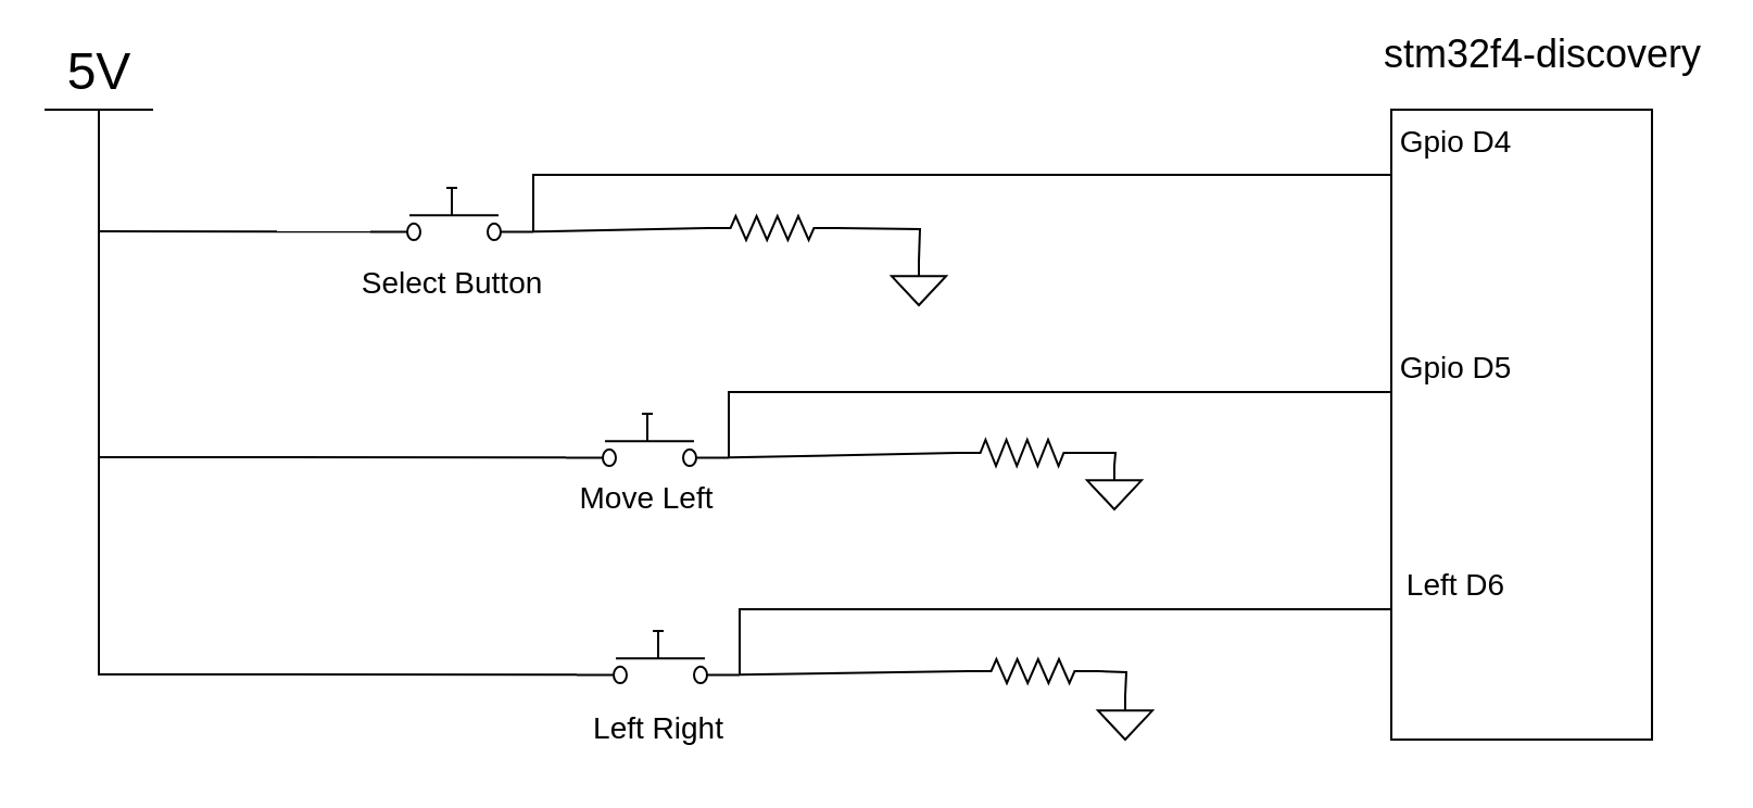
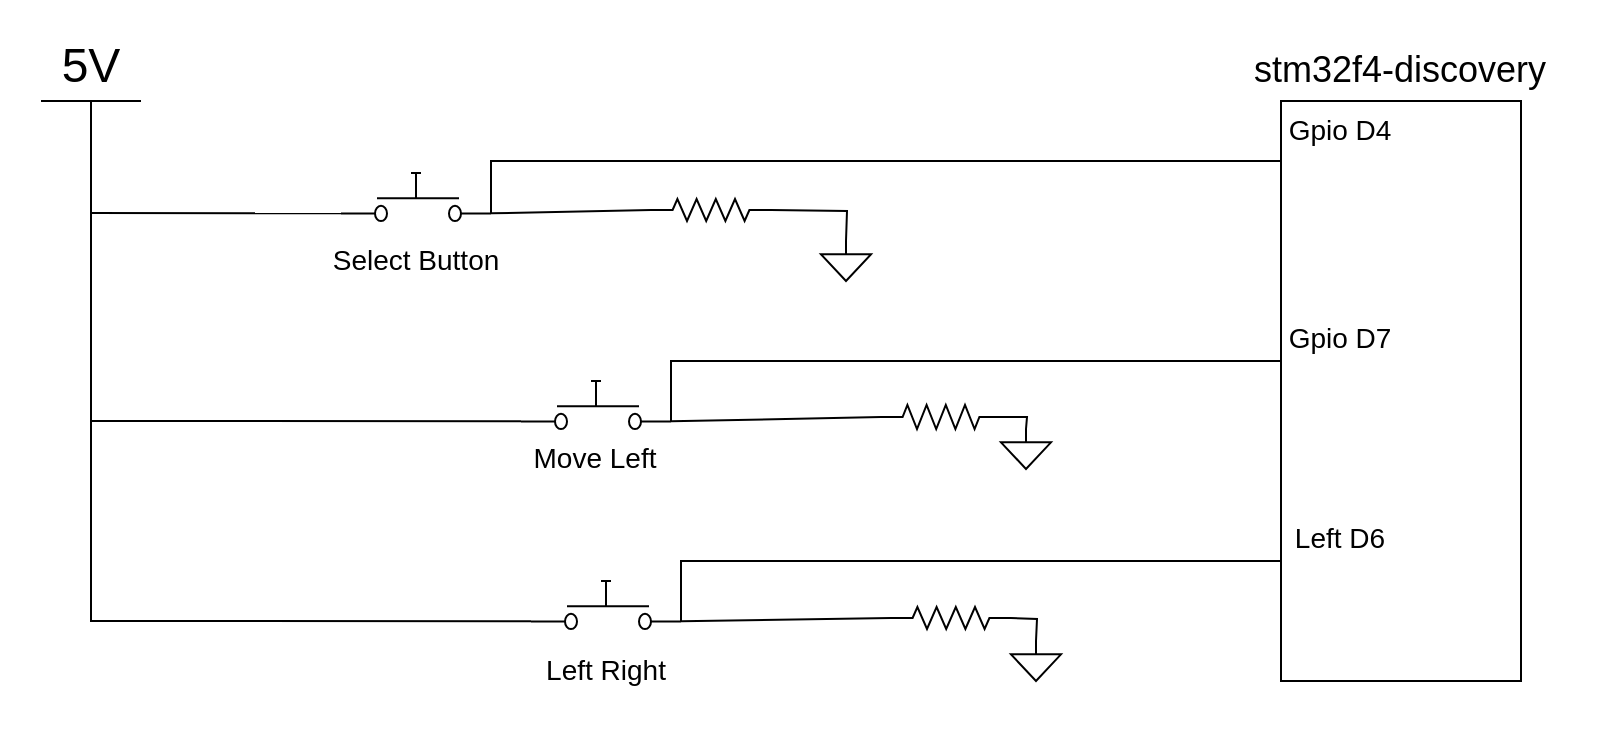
  <mxCell id="0" />
  <mxCell id="1" parent="0" />
  <mxCell id="2" value="" style="pointerEvents=1;verticalLabelPosition=bottom;shadow=0;dashed=0;align=center;html=1;verticalAlign=top;shape=mxgraph.electrical.signal_sources.signal_ground;" vertex="1" parent="1"><mxGeometry x="410" y="120" width="25" height="20" as="geometry" /></mxCell>
  <mxCell id="3" style="edgeStyle=none;rounded=0;orthogonalLoop=1;jettySize=auto;html=1;exitX=1;exitY=0.84;exitDx=0;exitDy=0;exitPerimeter=0;" edge="1" parent="1" source="4"><mxGeometry relative="1" as="geometry"><mxPoint x="660" y="280" as="targetPoint" /><Array as="points"><mxPoint x="340" y="280" /></Array></mxGeometry></mxCell>
  <mxCell id="4" value="" style="pointerEvents=1;verticalLabelPosition=bottom;shadow=0;dashed=0;align=center;html=1;verticalAlign=top;shape=mxgraph.electrical.electro-mechanical.push_switch_no;" vertex="1" parent="1"><mxGeometry x="265" y="290" width="75" height="24" as="geometry" /></mxCell>
  <mxCell id="5" value="" style="pointerEvents=1;verticalLabelPosition=bottom;shadow=0;dashed=0;align=center;html=1;verticalAlign=top;shape=mxgraph.electrical.resistors.resistor_2;" vertex="1" parent="1"><mxGeometry x="440" y="202" width="60" height="12" as="geometry" /></mxCell>
  <mxCell id="6" value="" style="pointerEvents=1;verticalLabelPosition=bottom;shadow=0;dashed=0;align=center;html=1;verticalAlign=top;shape=mxgraph.electrical.resistors.resistor_2;" vertex="1" parent="1"><mxGeometry x="445" y="303" width="60" height="11" as="geometry" /></mxCell>
  <mxCell id="7" value="5V" style="verticalLabelPosition=top;verticalAlign=bottom;shape=mxgraph.electrical.signal_sources.vdd;shadow=0;dashed=0;align=center;strokeWidth=1;fontSize=24;html=1;flipV=1;" vertex="1" parent="1"><mxGeometry x="20" y="50" width="50" height="60" as="geometry" /></mxCell>
  <mxCell id="8" value="" style="endArrow=none;html=1;rounded=0;entryX=0.5;entryY=0;entryDx=0;entryDy=0;entryPerimeter=0;exitX=0;exitY=0.84;exitDx=0;exitDy=0;exitPerimeter=0;" edge="1" parent="1" source="21" target="7"><mxGeometry width="50" height="50" relative="1" as="geometry"><mxPoint x="230" y="200.16" as="sourcePoint" /><mxPoint x="70" y="195" as="targetPoint" /><Array as="points"><mxPoint x="45" y="210" /></Array></mxGeometry></mxCell>
  <mxCell id="9" value="" style="endArrow=none;html=1;rounded=0;entryX=0;entryY=0.84;entryDx=0;entryDy=0;entryPerimeter=0;" edge="1" parent="1" target="23"><mxGeometry width="50" height="50" relative="1" as="geometry"><mxPoint x="45" y="106" as="sourcePoint" /><mxPoint x="160" y="110.96" as="targetPoint" /></mxGeometry></mxCell>
  <mxCell id="10" value="" style="endArrow=none;html=1;rounded=0;entryX=0;entryY=0.84;entryDx=0;entryDy=0;entryPerimeter=0;exitX=0.5;exitY=0;exitDx=0;exitDy=0;exitPerimeter=0;" edge="1" parent="1" source="7" target="4"><mxGeometry width="50" height="50" relative="1" as="geometry"><mxPoint x="50" y="185" as="sourcePoint" /><mxPoint x="100" y="285" as="targetPoint" /><Array as="points"><mxPoint x="45" y="271" /><mxPoint x="45" y="310" /></Array></mxGeometry></mxCell>
  <mxCell id="11" value="" style="pointerEvents=1;verticalLabelPosition=bottom;shadow=0;dashed=0;align=center;html=1;verticalAlign=top;shape=mxgraph.electrical.resistors.resistor_2;" vertex="1" parent="1"><mxGeometry x="325" y="99" width="60" height="11" as="geometry" /></mxCell>
  <mxCell id="12" value="" style="pointerEvents=1;verticalLabelPosition=bottom;shadow=0;dashed=0;align=center;html=1;verticalAlign=top;shape=mxgraph.electrical.signal_sources.signal_ground;" vertex="1" parent="1"><mxGeometry x="500" y="214" width="25" height="20" as="geometry" /></mxCell>
  <mxCell id="13" value="" style="pointerEvents=1;verticalLabelPosition=bottom;shadow=0;dashed=0;align=center;html=1;verticalAlign=top;shape=mxgraph.electrical.signal_sources.signal_ground;" vertex="1" parent="1"><mxGeometry x="505" y="320" width="25" height="20" as="geometry" /></mxCell>
  <mxCell id="14" value="" style="endArrow=none;html=1;rounded=0;entryX=1;entryY=0.5;entryDx=0;entryDy=0;entryPerimeter=0;exitX=0.5;exitY=0;exitDx=0;exitDy=0;exitPerimeter=0;" edge="1" parent="1" source="2" target="11"><mxGeometry width="50" height="50" relative="1" as="geometry"><mxPoint x="610" y="115" as="sourcePoint" /><mxPoint x="660" y="65" as="targetPoint" /><Array as="points"><mxPoint x="423" y="105" /></Array></mxGeometry></mxCell>
  <mxCell id="15" value="" style="endArrow=none;html=1;rounded=0;entryX=1;entryY=0.84;entryDx=0;entryDy=0;entryPerimeter=0;exitX=0;exitY=0.5;exitDx=0;exitDy=0;exitPerimeter=0;" edge="1" parent="1" source="5" target="21"><mxGeometry width="50" height="50" relative="1" as="geometry"><mxPoint x="740" y="165" as="sourcePoint" /><mxPoint x="345" y="210.16" as="targetPoint" /></mxGeometry></mxCell>
  <mxCell id="16" value="" style="endArrow=none;html=1;rounded=0;entryX=1;entryY=0.5;entryDx=0;entryDy=0;entryPerimeter=0;exitX=0.5;exitY=0;exitDx=0;exitDy=0;exitPerimeter=0;" edge="1" parent="1" source="12" target="5"><mxGeometry width="50" height="50" relative="1" as="geometry"><mxPoint x="750" y="175" as="sourcePoint" /><mxPoint x="800" y="125" as="targetPoint" /><Array as="points"><mxPoint x="513" y="208" /></Array></mxGeometry></mxCell>
  <mxCell id="17" value="" style="endArrow=none;html=1;rounded=0;entryX=1;entryY=0.5;entryDx=0;entryDy=0;entryPerimeter=0;exitX=0.5;exitY=0;exitDx=0;exitDy=0;exitPerimeter=0;" edge="1" parent="1" source="13" target="6"><mxGeometry width="50" height="50" relative="1" as="geometry"><mxPoint x="755" y="205" as="sourcePoint" /><mxPoint x="805" y="155" as="targetPoint" /><Array as="points"><mxPoint x="518" y="309" /></Array></mxGeometry></mxCell>
  <mxCell id="18" value="" style="endArrow=none;html=1;rounded=0;entryX=1;entryY=0.84;entryDx=0;entryDy=0;entryPerimeter=0;exitX=0;exitY=0.5;exitDx=0;exitDy=0;exitPerimeter=0;" edge="1" parent="1" source="11" target="23"><mxGeometry width="50" height="50" relative="1" as="geometry"><mxPoint x="750" y="191" as="sourcePoint" /><mxPoint x="245" y="136.96" as="targetPoint" /></mxGeometry></mxCell>
  <mxCell id="19" value="" style="endArrow=none;html=1;rounded=0;entryX=1;entryY=0.84;entryDx=0;entryDy=0;entryPerimeter=0;exitX=0;exitY=0.5;exitDx=0;exitDy=0;exitPerimeter=0;" edge="1" parent="1" source="6" target="4"><mxGeometry width="50" height="50" relative="1" as="geometry"><mxPoint x="775" y="225" as="sourcePoint" /><mxPoint x="825" y="175" as="targetPoint" /></mxGeometry></mxCell>
  <mxCell id="20" style="edgeStyle=none;rounded=0;orthogonalLoop=1;jettySize=auto;html=1;exitX=1;exitY=0.84;exitDx=0;exitDy=0;exitPerimeter=0;" edge="1" parent="1" source="21"><mxGeometry relative="1" as="geometry"><mxPoint x="660" y="180" as="targetPoint" /><Array as="points"><mxPoint x="335" y="180" /></Array></mxGeometry></mxCell>
  <mxCell id="21" value="" style="pointerEvents=1;verticalLabelPosition=bottom;shadow=0;dashed=0;align=center;html=1;verticalAlign=top;shape=mxgraph.electrical.electro-mechanical.push_switch_no;" vertex="1" parent="1"><mxGeometry x="260" y="190" width="75" height="24" as="geometry" /></mxCell>
  <mxCell id="22" style="edgeStyle=none;rounded=0;orthogonalLoop=1;jettySize=auto;html=1;exitX=1;exitY=0.84;exitDx=0;exitDy=0;exitPerimeter=0;" edge="1" parent="1" source="23"><mxGeometry relative="1" as="geometry"><mxPoint x="660" y="80" as="targetPoint" /><Array as="points"><mxPoint x="245" y="80" /></Array></mxGeometry></mxCell>
  <mxCell id="23" value="" style="pointerEvents=1;verticalLabelPosition=bottom;shadow=0;dashed=0;align=center;html=1;verticalAlign=top;shape=mxgraph.electrical.electro-mechanical.push_switch_no;" vertex="1" parent="1"><mxGeometry x="170" y="86" width="75" height="24" as="geometry" /></mxCell>
  <mxCell id="24" value="&lt;font style=&quot;font-size: 14px&quot;&gt;Select Button&lt;/font&gt;" style="text;html=1;strokeColor=none;fillColor=none;align=center;verticalAlign=middle;whiteSpace=wrap;rounded=0;" vertex="1" parent="1"><mxGeometry x="157.5" y="115" width="100" height="30" as="geometry" /></mxCell>
  <mxCell id="25" value="Left Right" style="text;html=1;strokeColor=none;fillColor=none;align=center;verticalAlign=middle;whiteSpace=wrap;rounded=0;fontSize=14;" vertex="1" parent="1"><mxGeometry x="253.75" y="320" width="97.5" height="30" as="geometry" /></mxCell>
  <mxCell id="26" value="Move Left" style="text;html=1;strokeColor=none;fillColor=none;align=center;verticalAlign=middle;whiteSpace=wrap;rounded=0;fontSize=14;" vertex="1" parent="1"><mxGeometry x="256.25" y="214" width="82.5" height="30" as="geometry" /></mxCell>
  <mxCell id="27" value="" style="rounded=0;whiteSpace=wrap;html=1;fontSize=14;" vertex="1" parent="1"><mxGeometry x="640" y="50" width="120" height="290" as="geometry" /></mxCell>
  <mxCell id="28" value="Gpio D4" style="text;html=1;strokeColor=none;fillColor=none;align=center;verticalAlign=middle;whiteSpace=wrap;rounded=0;fontSize=14;" vertex="1" parent="1"><mxGeometry x="640" y="50" width="60" height="30" as="geometry" /></mxCell>
- <mxCell id="29" value="Gpio D5" style="text;html=1;strokeColor=none;fillColor=none;align=center;verticalAlign=middle;whiteSpace=wrap;rounded=0;fontSize=14;" vertex="1" parent="1"><mxGeometry x="640" y="154" width="60" height="30" as="geometry" /></mxCell>
+ <mxCell id="29" value="Gpio D7" style="text;html=1;strokeColor=none;fillColor=none;align=center;verticalAlign=middle;whiteSpace=wrap;rounded=0;fontSize=14;" vertex="1" parent="1"><mxGeometry x="640" y="154" width="60" height="30" as="geometry" /></mxCell>
  <mxCell id="30" value="Left D6" style="text;html=1;strokeColor=none;fillColor=none;align=center;verticalAlign=middle;whiteSpace=wrap;rounded=0;fontSize=14;" vertex="1" parent="1"><mxGeometry x="640" y="254" width="60" height="30" as="geometry" /></mxCell>
  <mxCell id="31" style="edgeStyle=none;rounded=0;orthogonalLoop=1;jettySize=auto;html=1;exitX=0.5;exitY=0;exitDx=0;exitDy=0;fontSize=14;" edge="1" parent="1" source="29" target="29"><mxGeometry relative="1" as="geometry" /></mxCell>
- <mxCell id="32" value="&lt;font style=&quot;font-size: 18px&quot;&gt;stm32f4-discovery&lt;/font&gt;" style="text;html=1;strokeColor=none;fillColor=none;align=center;verticalAlign=middle;whiteSpace=wrap;rounded=0;fontSize=14;" vertex="1" parent="1"><mxGeometry x="625" y="10" width="170" height="30" as="geometry" /></mxCell>
+ <mxCell id="32" value="&lt;font style=&quot;font-size: 18px&quot;&gt;stm32f4-discovery&lt;/font&gt;" style="text;html=1;strokeColor=none;fillColor=none;align=center;verticalAlign=middle;whiteSpace=wrap;rounded=0;fontSize=14;" vertex="1" parent="1"><mxGeometry x="615" y="20" width="170" height="30" as="geometry" /></mxCell>
